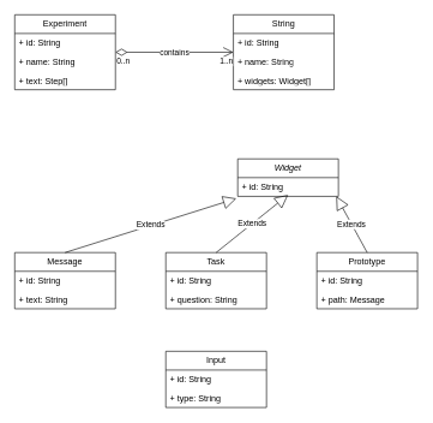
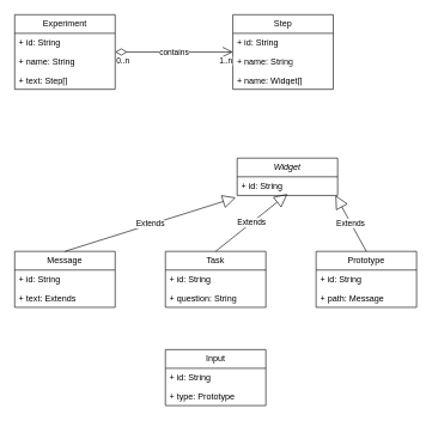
  <mxCell id="0" />
  <mxCell id="1" parent="0" />
  <mxCell id="2" value="Experiment" style="swimlane;fontStyle=0;childLayout=stackLayout;horizontal=1;startSize=26;fillColor=none;horizontalStack=0;resizeParent=1;resizeParentMax=0;resizeLast=0;collapsible=1;marginBottom=0;whiteSpace=wrap;html=1;" vertex="1" parent="1"><mxGeometry x="20" y="20" width="140" height="104" as="geometry" /></mxCell>
  <mxCell id="3" value="+ id: String&lt;div&gt;&lt;br&gt;&lt;/div&gt;" style="text;strokeColor=none;fillColor=none;align=left;verticalAlign=top;spacingLeft=4;spacingRight=4;overflow=hidden;rotatable=0;points=[[0,0.5],[1,0.5]];portConstraint=eastwest;whiteSpace=wrap;html=1;" vertex="1" parent="2"><mxGeometry y="26" width="140" height="26" as="geometry" /></mxCell>
  <mxCell id="4" value="+ name: String" style="text;strokeColor=none;fillColor=none;align=left;verticalAlign=top;spacingLeft=4;spacingRight=4;overflow=hidden;rotatable=0;points=[[0,0.5],[1,0.5]];portConstraint=eastwest;whiteSpace=wrap;html=1;" vertex="1" parent="2"><mxGeometry y="52" width="140" height="26" as="geometry" /></mxCell>
  <mxCell id="5" value="+ text: Step[]" style="text;strokeColor=none;fillColor=none;align=left;verticalAlign=top;spacingLeft=4;spacingRight=4;overflow=hidden;rotatable=0;points=[[0,0.5],[1,0.5]];portConstraint=eastwest;whiteSpace=wrap;html=1;" vertex="1" parent="2"><mxGeometry y="78" width="140" height="26" as="geometry" /></mxCell>
- <mxCell id="6" value="String" style="swimlane;fontStyle=0;childLayout=stackLayout;horizontal=1;startSize=26;fillColor=none;horizontalStack=0;resizeParent=1;resizeParentMax=0;resizeLast=0;collapsible=1;marginBottom=0;whiteSpace=wrap;html=1;" vertex="1" parent="1"><mxGeometry x="324" y="20" width="140" height="104" as="geometry" /></mxCell>
+ <mxCell id="6" value="Step" style="swimlane;fontStyle=0;childLayout=stackLayout;horizontal=1;startSize=26;fillColor=none;horizontalStack=0;resizeParent=1;resizeParentMax=0;resizeLast=0;collapsible=1;marginBottom=0;whiteSpace=wrap;html=1;" vertex="1" parent="1"><mxGeometry x="324" y="20" width="140" height="104" as="geometry" /></mxCell>
  <mxCell id="7" value="+ id: String" style="text;strokeColor=none;fillColor=none;align=left;verticalAlign=top;spacingLeft=4;spacingRight=4;overflow=hidden;rotatable=0;points=[[0,0.5],[1,0.5]];portConstraint=eastwest;whiteSpace=wrap;html=1;" vertex="1" parent="6"><mxGeometry y="26" width="140" height="26" as="geometry" /></mxCell>
  <mxCell id="8" value="+ name: String" style="text;strokeColor=none;fillColor=none;align=left;verticalAlign=top;spacingLeft=4;spacingRight=4;overflow=hidden;rotatable=0;points=[[0,0.5],[1,0.5]];portConstraint=eastwest;whiteSpace=wrap;html=1;" vertex="1" parent="6"><mxGeometry y="52" width="140" height="26" as="geometry" /></mxCell>
- <mxCell id="9" value="+ widgets: Widget[]" style="text;strokeColor=none;fillColor=none;align=left;verticalAlign=top;spacingLeft=4;spacingRight=4;overflow=hidden;rotatable=0;points=[[0,0.5],[1,0.5]];portConstraint=eastwest;whiteSpace=wrap;html=1;" vertex="1" parent="6"><mxGeometry y="78" width="140" height="26" as="geometry" /></mxCell>
+ <mxCell id="9" value="+ name: Widget[]" style="text;strokeColor=none;fillColor=none;align=left;verticalAlign=top;spacingLeft=4;spacingRight=4;overflow=hidden;rotatable=0;points=[[0,0.5],[1,0.5]];portConstraint=eastwest;whiteSpace=wrap;html=1;" vertex="1" parent="6"><mxGeometry y="78" width="140" height="26" as="geometry" /></mxCell>
  <mxCell id="10" value="contains" style="endArrow=open;html=1;endSize=12;startArrow=diamondThin;startSize=14;startFill=0;edgeStyle=orthogonalEdgeStyle;rounded=0;" edge="1" parent="1" source="2" target="6"><mxGeometry relative="1" as="geometry"><mxPoint x="310" y="380" as="sourcePoint" /><mxPoint x="270" y="220" as="targetPoint" /></mxGeometry></mxCell>
  <mxCell id="11" value="0..n" style="edgeLabel;resizable=0;html=1;align=left;verticalAlign=top;" connectable="0" vertex="1" parent="10"><mxGeometry x="-1" relative="1" as="geometry" /></mxCell>
  <mxCell id="12" value="1..n" style="edgeLabel;resizable=0;html=1;align=right;verticalAlign=top;" connectable="0" vertex="1" parent="10"><mxGeometry x="1" relative="1" as="geometry" /></mxCell>
  <mxCell id="13" value="&lt;i&gt;Widget&lt;/i&gt;" style="swimlane;fontStyle=0;childLayout=stackLayout;horizontal=1;startSize=26;fillColor=none;horizontalStack=0;resizeParent=1;resizeParentMax=0;resizeLast=0;collapsible=1;marginBottom=0;whiteSpace=wrap;html=1;" vertex="1" parent="1"><mxGeometry x="330" y="220" width="140" height="52" as="geometry" /></mxCell>
  <mxCell id="14" value="+ id: String" style="text;strokeColor=none;fillColor=none;align=left;verticalAlign=top;spacingLeft=4;spacingRight=4;overflow=hidden;rotatable=0;points=[[0,0.5],[1,0.5]];portConstraint=eastwest;whiteSpace=wrap;html=1;" vertex="1" parent="13"><mxGeometry y="26" width="140" height="26" as="geometry" /></mxCell>
  <mxCell id="15" value="Message" style="swimlane;fontStyle=0;childLayout=stackLayout;horizontal=1;startSize=26;fillColor=none;horizontalStack=0;resizeParent=1;resizeParentMax=0;resizeLast=0;collapsible=1;marginBottom=0;whiteSpace=wrap;html=1;" vertex="1" parent="1"><mxGeometry x="20" y="350" width="140" height="78" as="geometry" /></mxCell>
  <mxCell id="16" value="+ id: String" style="text;strokeColor=none;fillColor=none;align=left;verticalAlign=top;spacingLeft=4;spacingRight=4;overflow=hidden;rotatable=0;points=[[0,0.5],[1,0.5]];portConstraint=eastwest;whiteSpace=wrap;html=1;" vertex="1" parent="15"><mxGeometry y="26" width="140" height="26" as="geometry" /></mxCell>
- <mxCell id="17" value="+ text: String" style="text;strokeColor=none;fillColor=none;align=left;verticalAlign=top;spacingLeft=4;spacingRight=4;overflow=hidden;rotatable=0;points=[[0,0.5],[1,0.5]];portConstraint=eastwest;whiteSpace=wrap;html=1;" vertex="1" parent="15"><mxGeometry y="52" width="140" height="26" as="geometry" /></mxCell>
+ <mxCell id="17" value="+ text: Extends" style="text;strokeColor=none;fillColor=none;align=left;verticalAlign=top;spacingLeft=4;spacingRight=4;overflow=hidden;rotatable=0;points=[[0,0.5],[1,0.5]];portConstraint=eastwest;whiteSpace=wrap;html=1;" vertex="1" parent="15"><mxGeometry y="52" width="140" height="26" as="geometry" /></mxCell>
  <mxCell id="18" value="Task" style="swimlane;fontStyle=0;childLayout=stackLayout;horizontal=1;startSize=26;fillColor=none;horizontalStack=0;resizeParent=1;resizeParentMax=0;resizeLast=0;collapsible=1;marginBottom=0;whiteSpace=wrap;html=1;" vertex="1" parent="1"><mxGeometry x="230" y="350" width="140" height="78" as="geometry" /></mxCell>
  <mxCell id="19" value="+ id: String" style="text;strokeColor=none;fillColor=none;align=left;verticalAlign=top;spacingLeft=4;spacingRight=4;overflow=hidden;rotatable=0;points=[[0,0.5],[1,0.5]];portConstraint=eastwest;whiteSpace=wrap;html=1;" vertex="1" parent="18"><mxGeometry y="26" width="140" height="26" as="geometry" /></mxCell>
  <mxCell id="20" value="+ question: String" style="text;strokeColor=none;fillColor=none;align=left;verticalAlign=top;spacingLeft=4;spacingRight=4;overflow=hidden;rotatable=0;points=[[0,0.5],[1,0.5]];portConstraint=eastwest;whiteSpace=wrap;html=1;" vertex="1" parent="18"><mxGeometry y="52" width="140" height="26" as="geometry" /></mxCell>
  <mxCell id="21" value="Input" style="swimlane;fontStyle=0;childLayout=stackLayout;horizontal=1;startSize=26;fillColor=none;horizontalStack=0;resizeParent=1;resizeParentMax=0;resizeLast=0;collapsible=1;marginBottom=0;whiteSpace=wrap;html=1;" vertex="1" parent="1"><mxGeometry x="230" y="487" width="140" height="78" as="geometry" /></mxCell>
  <mxCell id="22" value="+ id: String" style="text;strokeColor=none;fillColor=none;align=left;verticalAlign=top;spacingLeft=4;spacingRight=4;overflow=hidden;rotatable=0;points=[[0,0.5],[1,0.5]];portConstraint=eastwest;whiteSpace=wrap;html=1;" vertex="1" parent="21"><mxGeometry y="26" width="140" height="26" as="geometry" /></mxCell>
- <mxCell id="23" value="+ type: String" style="text;strokeColor=none;fillColor=none;align=left;verticalAlign=top;spacingLeft=4;spacingRight=4;overflow=hidden;rotatable=0;points=[[0,0.5],[1,0.5]];portConstraint=eastwest;whiteSpace=wrap;html=1;" vertex="1" parent="21"><mxGeometry y="52" width="140" height="26" as="geometry" /></mxCell>
+ <mxCell id="23" value="+ type: Prototype" style="text;strokeColor=none;fillColor=none;align=left;verticalAlign=top;spacingLeft=4;spacingRight=4;overflow=hidden;rotatable=0;points=[[0,0.5],[1,0.5]];portConstraint=eastwest;whiteSpace=wrap;html=1;" vertex="1" parent="21"><mxGeometry y="52" width="140" height="26" as="geometry" /></mxCell>
  <mxCell id="24" value="Extends" style="endArrow=block;endSize=16;endFill=0;html=1;rounded=0;exitX=0.5;exitY=0;exitDx=0;exitDy=0;entryX=-0.014;entryY=1.115;entryDx=0;entryDy=0;entryPerimeter=0;" edge="1" parent="1" source="15" target="14"><mxGeometry width="160" relative="1" as="geometry"><mxPoint x="260" y="240" as="sourcePoint" /><mxPoint x="420" y="240" as="targetPoint" /></mxGeometry></mxCell>
  <mxCell id="25" value="Extends" style="endArrow=block;endSize=16;endFill=0;html=1;rounded=0;exitX=0.5;exitY=0;exitDx=0;exitDy=0;entryX=0.5;entryY=0.923;entryDx=0;entryDy=0;entryPerimeter=0;" edge="1" parent="1" source="18" target="14"><mxGeometry width="160" relative="1" as="geometry"><mxPoint x="260" y="240" as="sourcePoint" /><mxPoint x="420" y="240" as="targetPoint" /></mxGeometry></mxCell>
  <mxCell id="26" value="Prototype" style="swimlane;fontStyle=0;childLayout=stackLayout;horizontal=1;startSize=26;fillColor=none;horizontalStack=0;resizeParent=1;resizeParentMax=0;resizeLast=0;collapsible=1;marginBottom=0;whiteSpace=wrap;html=1;" vertex="1" parent="1"><mxGeometry x="440" y="350" width="140" height="78" as="geometry" /></mxCell>
  <mxCell id="27" value="+ id: String" style="text;strokeColor=none;fillColor=none;align=left;verticalAlign=top;spacingLeft=4;spacingRight=4;overflow=hidden;rotatable=0;points=[[0,0.5],[1,0.5]];portConstraint=eastwest;whiteSpace=wrap;html=1;" vertex="1" parent="26"><mxGeometry y="26" width="140" height="26" as="geometry" /></mxCell>
  <mxCell id="28" value="+ path: Message" style="text;strokeColor=none;fillColor=none;align=left;verticalAlign=top;spacingLeft=4;spacingRight=4;overflow=hidden;rotatable=0;points=[[0,0.5],[1,0.5]];portConstraint=eastwest;whiteSpace=wrap;html=1;" vertex="1" parent="26"><mxGeometry y="52" width="140" height="26" as="geometry" /></mxCell>
  <mxCell id="29" value="Extends" style="endArrow=block;endSize=16;endFill=0;html=1;rounded=0;exitX=0.5;exitY=0;exitDx=0;exitDy=0;entryX=0.979;entryY=1;entryDx=0;entryDy=0;entryPerimeter=0;" edge="1" parent="1" source="26" target="14"><mxGeometry width="160" relative="1" as="geometry"><mxPoint x="260" y="240" as="sourcePoint" /><mxPoint x="420" y="240" as="targetPoint" /></mxGeometry></mxCell>
